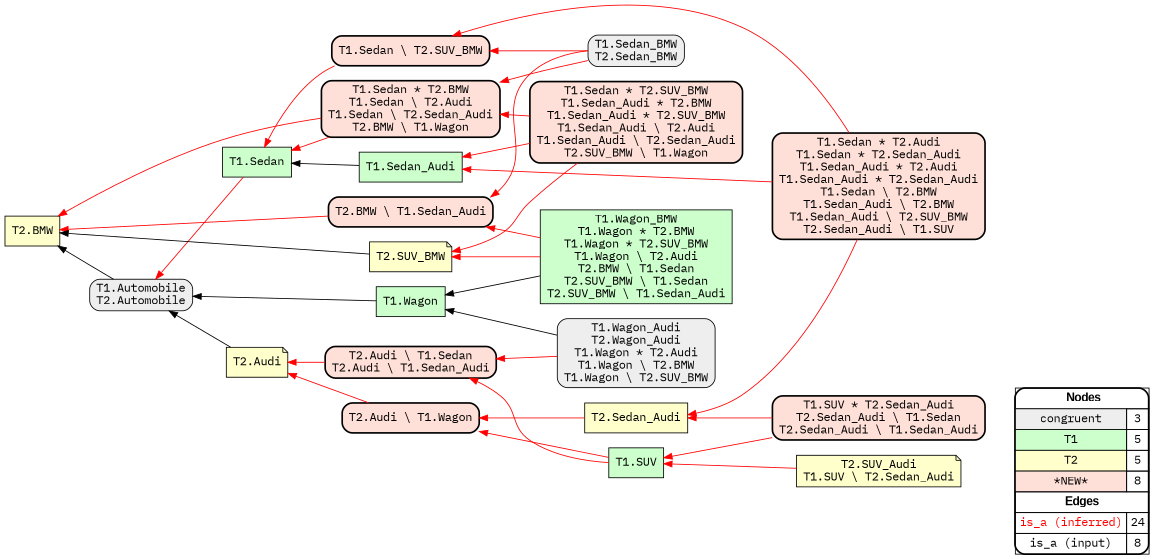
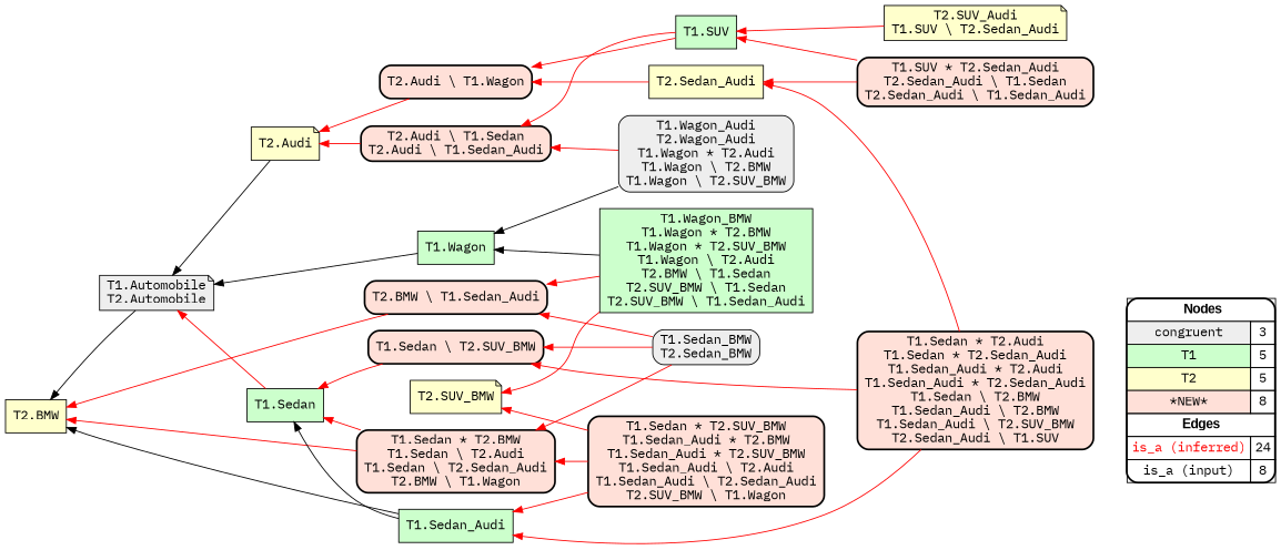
  digraph {
    fontname="IBM Plex Mono"
    rankdir=RL
    node [fillcolor="#FFE0D8" fontname="IBM Plex Mono" shape=box style=filled]
    edge [arrowhead=normal color="#FF0000" constraint=true fontname="IBM Plex Mono" penwidth=1 style=solid]
    n1 [fillcolor=white label=<   <TABLE BORDER="0" CELLBORDER="1" CELLSPACING="0" CELLPADDING="4">  <TR> <TD COLSPAN="2"><font face="Arial Black"> Nodes</font></TD> </TR>  <TR>   <TD bgcolor="#EEEEEE" fontname="helvetica">congruent</TD>   <TD>3</TD>   </TR>  <TR>   <TD bgcolor="#CCFFCC" fontname="helvetica">T1</TD>   <TD>5</TD>   </TR>  <TR>   <TD bgcolor="#FFFFCC" fontname="helvetica">T2</TD>   <TD>5</TD>   </TR>  <TR>   <TD bgcolor="#FFE0D8" fontname="helvetica">*NEW*</TD>   <TD>8</TD>   </TR>  <TR> <TD COLSPAN="2"><font face = "Arial Black"> Edges </font></TD> </TR>  <TR>   <TD><font color ="#FF0000">is_a (inferred)</font></TD><TD>24</TD> </TR> <TR>   <TD><font color ="#000000">is_a (input)</font></TD><TD>8</TD> </TR> </TABLE>   > margin=0 style="filled,rounded,bold"]
-   "T1.Automobile\nT2.Automobile" [fillcolor="#EEEEEE" style="filled,rounded"]
+   "T1.Automobile\nT2.Automobile" [fillcolor="#EEEEEE" shape=note style="filled,rounded"]
    "T2.BMW" [fillcolor="#FFFFCC"]
    "T1.Sedan_BMW\nT2.Sedan_BMW" [fillcolor="#EEEEEE" style="filled,rounded"]
    "T2.BMW \\ T1.Sedan_Audi" [style="filled,rounded,bold"]
    "T1.Sedan * T2.BMW\nT1.Sedan \\ T2.Audi\nT1.Sedan \\ T2.Sedan_Audi\nT2.BMW \\ T1.Wagon" [style="filled,rounded,bold"]
    "T1.Sedan \\ T2.SUV_BMW" [style="filled,rounded,bold"]
    "T1.Sedan" [fillcolor="#CCFFCC"]
    "T1.Wagon_Audi\nT2.Wagon_Audi\nT1.Wagon * T2.Audi\nT1.Wagon \\ T2.BMW\nT1.Wagon \\ T2.SUV_BMW" [fillcolor="#EEEEEE" style="filled,rounded"]
    "T1.Wagon" [fillcolor="#CCFFCC"]
    "T2.Audi \\ T1.Sedan\nT2.Audi \\ T1.Sedan_Audi" [style="filled,rounded,bold"]
    "T2.Audi" [fillcolor="#FFFFCC" shape=note]
    "T1.Wagon_BMW\nT1.Wagon * T2.BMW\nT1.Wagon * T2.SUV_BMW\nT1.Wagon \\ T2.Audi\nT2.BMW \\ T1.Sedan\nT2.SUV_BMW \\ T1.Sedan\nT2.SUV_BMW \\ T1.Sedan_Audi" [fillcolor="#CCFFCC"]
    "T2.SUV_BMW" [fillcolor="#FFFFCC" shape=note]
    "T1.SUV" [fillcolor="#CCFFCC"]
    "T2.Audi \\ T1.Wagon" [style="filled,rounded,bold"]
    "T1.Sedan_Audi" [fillcolor="#CCFFCC"]
    "T2.SUV_Audi\nT1.SUV \\ T2.Sedan_Audi" [fillcolor="#FFFFCC" shape=note]
    "T2.Sedan_Audi" [fillcolor="#FFFFCC"]
    "T1.Sedan * T2.SUV_BMW\nT1.Sedan_Audi * T2.BMW\nT1.Sedan_Audi * T2.SUV_BMW\nT1.Sedan_Audi \\ T2.Audi\nT1.Sedan_Audi \\ T2.Sedan_Audi\nT2.SUV_BMW \\ T1.Wagon" [style="filled,rounded,bold"]
    "T1.SUV * T2.Sedan_Audi\nT2.Sedan_Audi \\ T1.Sedan\nT2.Sedan_Audi \\ T1.Sedan_Audi" [style="filled,rounded,bold"]
    "T1.Sedan * T2.Audi\nT1.Sedan * T2.Sedan_Audi\nT1.Sedan_Audi * T2.Audi\nT1.Sedan_Audi * T2.Sedan_Audi\nT1.Sedan \\ T2.BMW\nT1.Sedan_Audi \\ T2.BMW\nT1.Sedan_Audi \\ T2.SUV_BMW\nT2.Sedan_Audi \\ T1.SUV" [style="filled,rounded,bold"]
    subgraph sub_1 {
      rank=source
      n1
    }
    "T1.Automobile\nT2.Automobile" -> "T2.BMW" [color="#000000"]
    "T1.Sedan_BMW\nT2.Sedan_BMW" -> "T2.BMW \\ T1.Sedan_Audi"
    "T1.Sedan_BMW\nT2.Sedan_BMW" -> "T1.Sedan * T2.BMW\nT1.Sedan \\ T2.Audi\nT1.Sedan \\ T2.Sedan_Audi\nT2.BMW \\ T1.Wagon"
    "T1.Sedan_BMW\nT2.Sedan_BMW" -> "T1.Sedan \\ T2.SUV_BMW"
    "T2.BMW \\ T1.Sedan_Audi" -> "T2.BMW"
    "T1.Sedan * T2.BMW\nT1.Sedan \\ T2.Audi\nT1.Sedan \\ T2.Sedan_Audi\nT2.BMW \\ T1.Wagon" -> "T2.BMW"
    "T1.Sedan * T2.BMW\nT1.Sedan \\ T2.Audi\nT1.Sedan \\ T2.Sedan_Audi\nT2.BMW \\ T1.Wagon" -> "T1.Sedan"
    "T1.Sedan \\ T2.SUV_BMW" -> "T1.Sedan"
    "T1.Sedan" -> "T1.Automobile\nT2.Automobile"
    "T1.Wagon_Audi\nT2.Wagon_Audi\nT1.Wagon * T2.Audi\nT1.Wagon \\ T2.BMW\nT1.Wagon \\ T2.SUV_BMW" -> "T1.Wagon" [color="#000000"]
    "T1.Wagon_Audi\nT2.Wagon_Audi\nT1.Wagon * T2.Audi\nT1.Wagon \\ T2.BMW\nT1.Wagon \\ T2.SUV_BMW" -> "T2.Audi \\ T1.Sedan\nT2.Audi \\ T1.Sedan_Audi"
    "T1.Wagon" -> "T1.Automobile\nT2.Automobile" [color="#000000"]
    "T2.Audi \\ T1.Sedan\nT2.Audi \\ T1.Sedan_Audi" -> "T2.Audi"
    "T2.Audi" -> "T1.Automobile\nT2.Automobile" [color="#000000"]
    "T1.Wagon_BMW\nT1.Wagon * T2.BMW\nT1.Wagon * T2.SUV_BMW\nT1.Wagon \\ T2.Audi\nT2.BMW \\ T1.Sedan\nT2.SUV_BMW \\ T1.Sedan\nT2.SUV_BMW \\ T1.Sedan_Audi" -> "T2.BMW \\ T1.Sedan_Audi"
    "T1.Wagon_BMW\nT1.Wagon * T2.BMW\nT1.Wagon * T2.SUV_BMW\nT1.Wagon \\ T2.Audi\nT2.BMW \\ T1.Sedan\nT2.SUV_BMW \\ T1.Sedan\nT2.SUV_BMW \\ T1.Sedan_Audi" -> "T1.Wagon" [color="#000000"]
    "T1.Wagon_BMW\nT1.Wagon * T2.BMW\nT1.Wagon * T2.SUV_BMW\nT1.Wagon \\ T2.Audi\nT2.BMW \\ T1.Sedan\nT2.SUV_BMW \\ T1.Sedan\nT2.SUV_BMW \\ T1.Sedan_Audi" -> "T2.SUV_BMW"
-   "T2.SUV_BMW" -> "T2.BMW" [color="#000000"]
+   "T1.Sedan_Audi" -> "T2.BMW" [color="#000000"]
    "T1.SUV" -> "T2.Audi \\ T1.Sedan\nT2.Audi \\ T1.Sedan_Audi"
    "T1.SUV" -> "T2.Audi \\ T1.Wagon"
    "T2.Audi \\ T1.Wagon" -> "T2.Audi"
    "T1.Sedan_Audi" -> "T1.Sedan" [color="#000000"]
    "T2.SUV_Audi\nT1.SUV \\ T2.Sedan_Audi" -> "T1.SUV"
    "T2.Sedan_Audi" -> "T2.Audi \\ T1.Wagon"
    "T1.Sedan * T2.SUV_BMW\nT1.Sedan_Audi * T2.BMW\nT1.Sedan_Audi * T2.SUV_BMW\nT1.Sedan_Audi \\ T2.Audi\nT1.Sedan_Audi \\ T2.Sedan_Audi\nT2.SUV_BMW \\ T1.Wagon" -> "T1.Sedan * T2.BMW\nT1.Sedan \\ T2.Audi\nT1.Sedan \\ T2.Sedan_Audi\nT2.BMW \\ T1.Wagon"
    "T1.Sedan * T2.SUV_BMW\nT1.Sedan_Audi * T2.BMW\nT1.Sedan_Audi * T2.SUV_BMW\nT1.Sedan_Audi \\ T2.Audi\nT1.Sedan_Audi \\ T2.Sedan_Audi\nT2.SUV_BMW \\ T1.Wagon" -> "T2.SUV_BMW"
    "T1.Sedan * T2.SUV_BMW\nT1.Sedan_Audi * T2.BMW\nT1.Sedan_Audi * T2.SUV_BMW\nT1.Sedan_Audi \\ T2.Audi\nT1.Sedan_Audi \\ T2.Sedan_Audi\nT2.SUV_BMW \\ T1.Wagon" -> "T1.Sedan_Audi"
    "T1.SUV * T2.Sedan_Audi\nT2.Sedan_Audi \\ T1.Sedan\nT2.Sedan_Audi \\ T1.Sedan_Audi" -> "T1.SUV"
    "T1.SUV * T2.Sedan_Audi\nT2.Sedan_Audi \\ T1.Sedan\nT2.Sedan_Audi \\ T1.Sedan_Audi" -> "T2.Sedan_Audi"
    "T1.Sedan * T2.Audi\nT1.Sedan * T2.Sedan_Audi\nT1.Sedan_Audi * T2.Audi\nT1.Sedan_Audi * T2.Sedan_Audi\nT1.Sedan \\ T2.BMW\nT1.Sedan_Audi \\ T2.BMW\nT1.Sedan_Audi \\ T2.SUV_BMW\nT2.Sedan_Audi \\ T1.SUV" -> "T1.Sedan \\ T2.SUV_BMW"
    "T1.Sedan * T2.Audi\nT1.Sedan * T2.Sedan_Audi\nT1.Sedan_Audi * T2.Audi\nT1.Sedan_Audi * T2.Sedan_Audi\nT1.Sedan \\ T2.BMW\nT1.Sedan_Audi \\ T2.BMW\nT1.Sedan_Audi \\ T2.SUV_BMW\nT2.Sedan_Audi \\ T1.SUV" -> "T1.Sedan_Audi"
    "T1.Sedan * T2.Audi\nT1.Sedan * T2.Sedan_Audi\nT1.Sedan_Audi * T2.Audi\nT1.Sedan_Audi * T2.Sedan_Audi\nT1.Sedan \\ T2.BMW\nT1.Sedan_Audi \\ T2.BMW\nT1.Sedan_Audi \\ T2.SUV_BMW\nT2.Sedan_Audi \\ T1.SUV" -> "T2.Sedan_Audi"
  }
